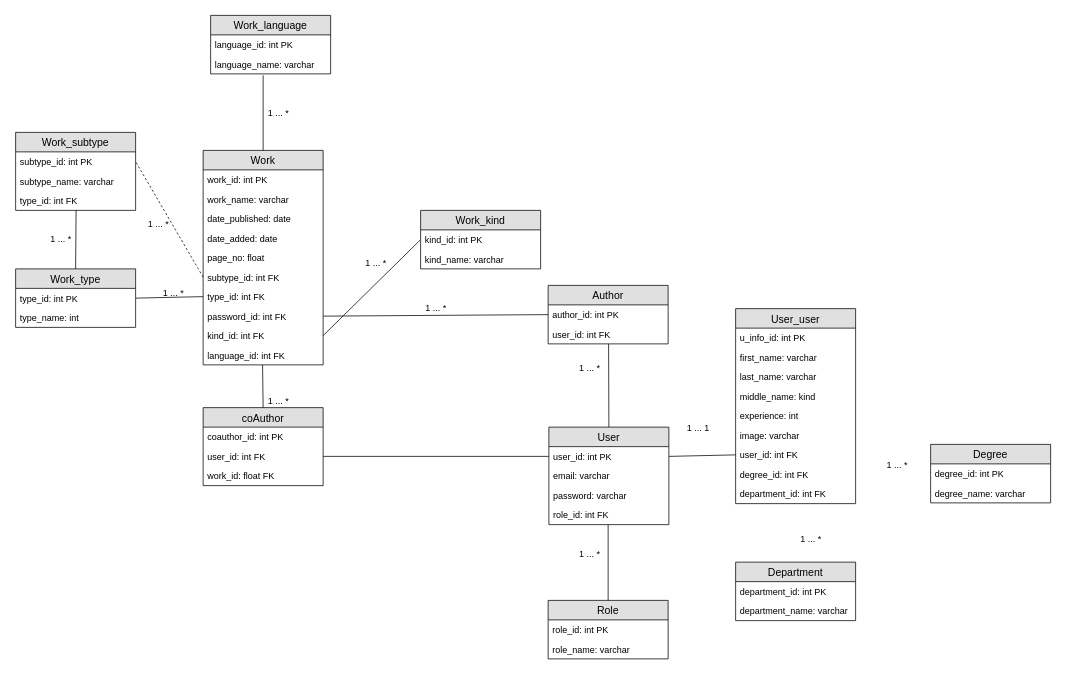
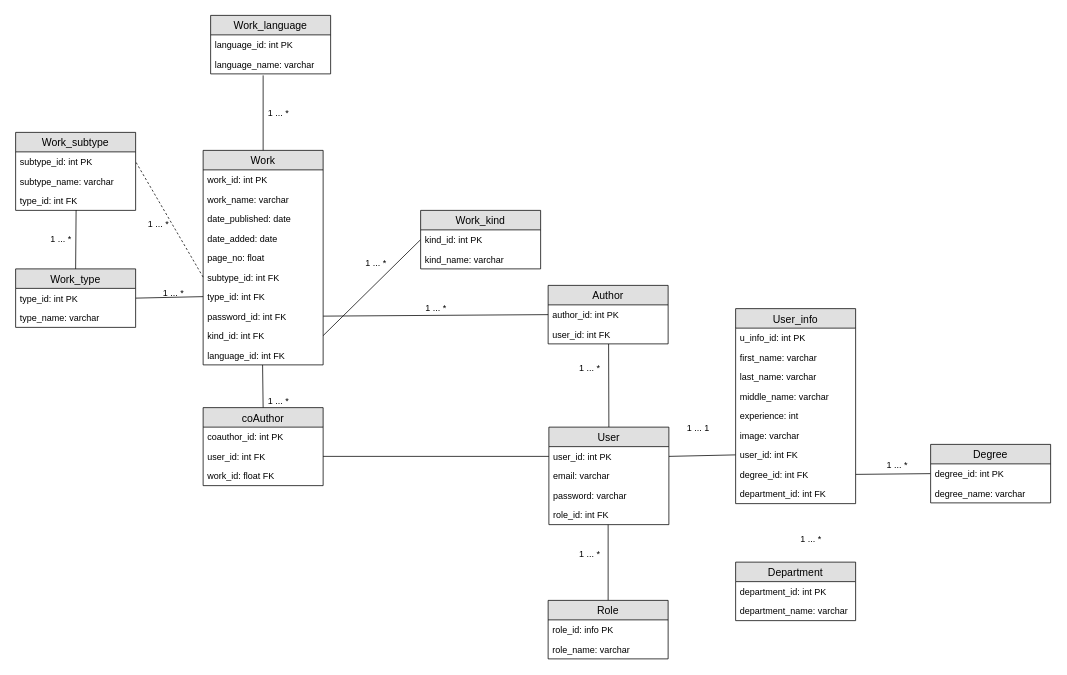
  <mxCell id="0" />
  <mxCell id="1" parent="0" />
  <mxCell id="2" value="" style="endArrow=none;html=1;entryX=0.5;entryY=0;entryDx=0;entryDy=0;" parent="1" edge="1" target="4"><mxGeometry width="50" height="50" relative="1" as="geometry"><mxPoint x="810" y="650" as="sourcePoint" /><mxPoint x="1393.52" y="515" as="targetPoint" /></mxGeometry></mxCell>
  <mxCell id="3" value="1 ... *" style="text;html=1;align=center;verticalAlign=middle;resizable=0;points=[];autosize=1;" parent="1" vertex="1"><mxGeometry x="765" y="728" width="40" height="20" as="geometry" /></mxCell>
  <mxCell id="4" value="Role" style="swimlane;fontStyle=0;childLayout=stackLayout;horizontal=1;startSize=26;fillColor=#e0e0e0;horizontalStack=0;resizeParent=1;resizeParentMax=0;resizeLast=0;collapsible=1;marginBottom=0;swimlaneFillColor=#ffffff;align=center;fontSize=14;" vertex="1" parent="1"><mxGeometry x="730" y="800" width="160" height="78" as="geometry" /></mxCell>
- <mxCell id="5" value="role_id: int PK" style="text;strokeColor=none;fillColor=none;spacingLeft=4;spacingRight=4;overflow=hidden;rotatable=0;points=[[0,0.5],[1,0.5]];portConstraint=eastwest;fontSize=12;" vertex="1" parent="4"><mxGeometry y="26" width="160" height="26" as="geometry" /></mxCell>
+ <mxCell id="5" value="role_id: info PK" style="text;strokeColor=none;fillColor=none;spacingLeft=4;spacingRight=4;overflow=hidden;rotatable=0;points=[[0,0.5],[1,0.5]];portConstraint=eastwest;fontSize=12;" vertex="1" parent="4"><mxGeometry y="26" width="160" height="26" as="geometry" /></mxCell>
  <mxCell id="6" value="role_name: varchar" style="text;strokeColor=none;fillColor=none;spacingLeft=4;spacingRight=4;overflow=hidden;rotatable=0;points=[[0,0.5],[1,0.5]];portConstraint=eastwest;fontSize=12;" vertex="1" parent="4"><mxGeometry y="52" width="160" height="26" as="geometry" /></mxCell>
  <mxCell id="7" value="" style="endArrow=none;html=1;entryX=1;entryY=0.5;entryDx=0;entryDy=0;exitX=0;exitY=0.5;exitDx=0;exitDy=0;" edge="1" parent="1" source="49" target="38"><mxGeometry width="50" height="50" relative="1" as="geometry"><mxPoint x="820" y="660" as="sourcePoint" /><mxPoint x="820" y="810" as="targetPoint" /></mxGeometry></mxCell>
  <mxCell id="8" value="1 ... 1" style="text;html=1;align=center;verticalAlign=middle;resizable=0;points=[];autosize=1;" vertex="1" parent="1"><mxGeometry x="905" y="560" width="50" height="20" as="geometry" /></mxCell>
+ <mxCell id="9" value="" style="endArrow=none;html=1;entryX=1;entryY=0.5;entryDx=0;entryDy=0;exitX=0;exitY=0.5;exitDx=0;exitDy=0;" edge="1" parent="1" source="56" target="50"><mxGeometry width="50" height="50" relative="1" as="geometry"><mxPoint x="1280" y="576" as="sourcePoint" /><mxPoint x="1190" y="575" as="targetPoint" /></mxGeometry></mxCell>
  <mxCell id="10" value="1 ... *" style="text;html=1;align=center;verticalAlign=middle;resizable=0;points=[];autosize=1;" vertex="1" parent="1"><mxGeometry x="1175" y="610" width="40" height="20" as="geometry" /></mxCell>
  <mxCell id="11" value="1 ... *" style="text;html=1;align=center;verticalAlign=middle;resizable=0;points=[];autosize=1;" vertex="1" parent="1"><mxGeometry x="1060" y="708" width="40" height="20" as="geometry" /></mxCell>
  <mxCell id="12" value="" style="endArrow=none;html=1;entryX=0.504;entryY=0.98;entryDx=0;entryDy=0;exitX=0.5;exitY=0;exitDx=0;exitDy=0;entryPerimeter=0;" edge="1" parent="1" source="37" target="16"><mxGeometry width="50" height="50" relative="1" as="geometry"><mxPoint x="730" y="621" as="sourcePoint" /><mxPoint x="640" y="620" as="targetPoint" /></mxGeometry></mxCell>
  <mxCell id="13" value="1 ... *" style="text;html=1;align=center;verticalAlign=middle;resizable=0;points=[];autosize=1;" vertex="1" parent="1"><mxGeometry x="765" y="480" width="40" height="20" as="geometry" /></mxCell>
  <mxCell id="14" value="Author" style="swimlane;fontStyle=0;childLayout=stackLayout;horizontal=1;startSize=26;fillColor=#e0e0e0;horizontalStack=0;resizeParent=1;resizeParentMax=0;resizeLast=0;collapsible=1;marginBottom=0;swimlaneFillColor=#ffffff;align=center;fontSize=14;" parent="1" vertex="1"><mxGeometry x="730" y="380" width="160" height="78" as="geometry" /></mxCell>
  <mxCell id="15" value="author_id: int PK" style="text;strokeColor=none;fillColor=none;spacingLeft=4;spacingRight=4;overflow=hidden;rotatable=0;points=[[0,0.5],[1,0.5]];portConstraint=eastwest;fontSize=12;" parent="14" vertex="1"><mxGeometry y="26" width="160" height="26" as="geometry" /></mxCell>
  <mxCell id="16" value="user_id: int FK" style="text;strokeColor=none;fillColor=none;spacingLeft=4;spacingRight=4;overflow=hidden;rotatable=0;points=[[0,0.5],[1,0.5]];portConstraint=eastwest;fontSize=12;" parent="14" vertex="1"><mxGeometry y="52" width="160" height="26" as="geometry" /></mxCell>
  <mxCell id="17" value="" style="endArrow=none;html=1;entryX=1;entryY=0.5;entryDx=0;entryDy=0;exitX=0;exitY=0.5;exitDx=0;exitDy=0;" edge="1" parent="1" source="15" target="27"><mxGeometry width="50" height="50" relative="1" as="geometry"><mxPoint x="990" y="575" as="sourcePoint" /><mxPoint x="900" y="574" as="targetPoint" /></mxGeometry></mxCell>
  <mxCell id="18" value="1 ... *" style="text;html=1;align=center;verticalAlign=middle;resizable=0;points=[];autosize=1;" vertex="1" parent="1"><mxGeometry x="560" y="400" width="40" height="20" as="geometry" /></mxCell>
  <mxCell id="19" value="Work" style="swimlane;fontStyle=0;childLayout=stackLayout;horizontal=1;startSize=26;fillColor=#e0e0e0;horizontalStack=0;resizeParent=1;resizeParentMax=0;resizeLast=0;collapsible=1;marginBottom=0;swimlaneFillColor=#ffffff;align=center;fontSize=14;" vertex="1" parent="1"><mxGeometry x="270" y="200" width="160" height="286" as="geometry" /></mxCell>
  <mxCell id="20" value="work_id: int PK" style="text;strokeColor=none;fillColor=none;spacingLeft=4;spacingRight=4;overflow=hidden;rotatable=0;points=[[0,0.5],[1,0.5]];portConstraint=eastwest;fontSize=12;" vertex="1" parent="19"><mxGeometry y="26" width="160" height="26" as="geometry" /></mxCell>
  <mxCell id="21" value="work_name: varchar" style="text;strokeColor=none;fillColor=none;spacingLeft=4;spacingRight=4;overflow=hidden;rotatable=0;points=[[0,0.5],[1,0.5]];portConstraint=eastwest;fontSize=12;" vertex="1" parent="19"><mxGeometry y="52" width="160" height="26" as="geometry" /></mxCell>
  <mxCell id="22" value="date_published: date" style="text;strokeColor=none;fillColor=none;spacingLeft=4;spacingRight=4;overflow=hidden;rotatable=0;points=[[0,0.5],[1,0.5]];portConstraint=eastwest;fontSize=12;" vertex="1" parent="19"><mxGeometry y="78" width="160" height="26" as="geometry" /></mxCell>
  <mxCell id="23" value="date_added: date" style="text;strokeColor=none;fillColor=none;spacingLeft=4;spacingRight=4;overflow=hidden;rotatable=0;points=[[0,0.5],[1,0.5]];portConstraint=eastwest;fontSize=12;" vertex="1" parent="19"><mxGeometry y="104" width="160" height="26" as="geometry" /></mxCell>
  <mxCell id="24" value="page_no: float" style="text;strokeColor=none;fillColor=none;spacingLeft=4;spacingRight=4;overflow=hidden;rotatable=0;points=[[0,0.5],[1,0.5]];portConstraint=eastwest;fontSize=12;" vertex="1" parent="19"><mxGeometry y="130" width="160" height="26" as="geometry" /></mxCell>
  <mxCell id="25" value="subtype_id: int FK" style="text;strokeColor=none;fillColor=none;spacingLeft=4;spacingRight=4;overflow=hidden;rotatable=0;points=[[0,0.5],[1,0.5]];portConstraint=eastwest;fontSize=12;" vertex="1" parent="19"><mxGeometry y="156" width="160" height="26" as="geometry" /></mxCell>
  <mxCell id="26" value="type_id: int FK" style="text;strokeColor=none;fillColor=none;spacingLeft=4;spacingRight=4;overflow=hidden;rotatable=0;points=[[0,0.5],[1,0.5]];portConstraint=eastwest;fontSize=12;" vertex="1" parent="19"><mxGeometry y="182" width="160" height="26" as="geometry" /></mxCell>
  <mxCell id="27" value="password_id: int FK" style="text;strokeColor=none;fillColor=none;spacingLeft=4;spacingRight=4;overflow=hidden;rotatable=0;points=[[0,0.5],[1,0.5]];portConstraint=eastwest;fontSize=12;" vertex="1" parent="19"><mxGeometry y="208" width="160" height="26" as="geometry" /></mxCell>
  <mxCell id="28" value="kind_id: int FK" style="text;strokeColor=none;fillColor=none;spacingLeft=4;spacingRight=4;overflow=hidden;rotatable=0;points=[[0,0.5],[1,0.5]];portConstraint=eastwest;fontSize=12;" vertex="1" parent="19"><mxGeometry y="234" width="160" height="26" as="geometry" /></mxCell>
  <mxCell id="29" value="language_id: int FK" style="text;strokeColor=none;fillColor=none;spacingLeft=4;spacingRight=4;overflow=hidden;rotatable=0;points=[[0,0.5],[1,0.5]];portConstraint=eastwest;fontSize=12;" vertex="1" parent="19"><mxGeometry y="260" width="160" height="26" as="geometry" /></mxCell>
  <mxCell id="30" value="" style="endArrow=none;html=1;entryX=0.408;entryY=1.005;entryDx=0;entryDy=0;entryPerimeter=0;exitX=0.5;exitY=0;exitDx=0;exitDy=0;" edge="1" parent="1" source="31"><mxGeometry width="50" height="50" relative="1" as="geometry"><mxPoint x="349" y="570" as="sourcePoint" /><mxPoint x="349.28" y="486.13" as="targetPoint" /></mxGeometry></mxCell>
  <mxCell id="31" value="coAuthor" style="swimlane;fontStyle=0;childLayout=stackLayout;horizontal=1;startSize=26;fillColor=#e0e0e0;horizontalStack=0;resizeParent=1;resizeParentMax=0;resizeLast=0;collapsible=1;marginBottom=0;swimlaneFillColor=#ffffff;align=center;fontSize=14;" vertex="1" parent="1"><mxGeometry x="270" y="543" width="160" height="104" as="geometry" /></mxCell>
  <mxCell id="32" value="coauthor_id: int PK" style="text;strokeColor=none;fillColor=none;spacingLeft=4;spacingRight=4;overflow=hidden;rotatable=0;points=[[0,0.5],[1,0.5]];portConstraint=eastwest;fontSize=12;" vertex="1" parent="31"><mxGeometry y="26" width="160" height="26" as="geometry" /></mxCell>
  <mxCell id="33" value="user_id: int FK" style="text;strokeColor=none;fillColor=none;spacingLeft=4;spacingRight=4;overflow=hidden;rotatable=0;points=[[0,0.5],[1,0.5]];portConstraint=eastwest;fontSize=12;" vertex="1" parent="31"><mxGeometry y="52" width="160" height="26" as="geometry" /></mxCell>
  <mxCell id="34" value="work_id: float FK" style="text;strokeColor=none;fillColor=none;spacingLeft=4;spacingRight=4;overflow=hidden;rotatable=0;points=[[0,0.5],[1,0.5]];portConstraint=eastwest;fontSize=12;" vertex="1" parent="31"><mxGeometry y="78" width="160" height="26" as="geometry" /></mxCell>
  <mxCell id="35" value="1 ... *" style="text;html=1;align=center;verticalAlign=middle;resizable=0;points=[];autosize=1;" vertex="1" parent="1"><mxGeometry x="350" y="525" width="40" height="20" as="geometry" /></mxCell>
  <mxCell id="36" value="" style="endArrow=none;html=1;entryX=1;entryY=0.5;entryDx=0;entryDy=0;exitX=0;exitY=0.5;exitDx=0;exitDy=0;" edge="1" parent="1" source="38" target="33"><mxGeometry width="50" height="50" relative="1" as="geometry"><mxPoint x="720" y="609" as="sourcePoint" /><mxPoint x="420" y="611" as="targetPoint" /></mxGeometry></mxCell>
  <mxCell id="37" value="User" style="swimlane;fontStyle=0;childLayout=stackLayout;horizontal=1;startSize=26;fillColor=#e0e0e0;horizontalStack=0;resizeParent=1;resizeParentMax=0;resizeLast=0;collapsible=1;marginBottom=0;swimlaneFillColor=#ffffff;align=center;fontSize=14;" parent="1" vertex="1"><mxGeometry x="731" y="569" width="160" height="130" as="geometry" /></mxCell>
  <mxCell id="38" value="user_id: int PK" style="text;strokeColor=none;fillColor=none;spacingLeft=4;spacingRight=4;overflow=hidden;rotatable=0;points=[[0,0.5],[1,0.5]];portConstraint=eastwest;fontSize=12;" parent="37" vertex="1"><mxGeometry y="26" width="160" height="26" as="geometry" /></mxCell>
  <mxCell id="39" value="email: varchar" style="text;strokeColor=none;fillColor=none;spacingLeft=4;spacingRight=4;overflow=hidden;rotatable=0;points=[[0,0.5],[1,0.5]];portConstraint=eastwest;fontSize=12;" parent="37" vertex="1"><mxGeometry y="52" width="160" height="26" as="geometry" /></mxCell>
  <mxCell id="40" value="password: varchar" style="text;strokeColor=none;fillColor=none;spacingLeft=4;spacingRight=4;overflow=hidden;rotatable=0;points=[[0,0.5],[1,0.5]];portConstraint=eastwest;fontSize=12;" vertex="1" parent="37"><mxGeometry y="78" width="160" height="26" as="geometry" /></mxCell>
  <mxCell id="41" value="role_id: int FK" style="text;strokeColor=none;fillColor=none;spacingLeft=4;spacingRight=4;overflow=hidden;rotatable=0;points=[[0,0.5],[1,0.5]];portConstraint=eastwest;fontSize=12;" vertex="1" parent="37"><mxGeometry y="104" width="160" height="26" as="geometry" /></mxCell>
- <mxCell id="42" value="User_user" style="swimlane;fontStyle=0;childLayout=stackLayout;horizontal=1;startSize=26;fillColor=#e0e0e0;horizontalStack=0;resizeParent=1;resizeParentMax=0;resizeLast=0;collapsible=1;marginBottom=0;swimlaneFillColor=#ffffff;align=center;fontSize=14;" vertex="1" parent="1"><mxGeometry x="980" y="411" width="160" height="260" as="geometry" /></mxCell>
+ <mxCell id="42" value="User_info" style="swimlane;fontStyle=0;childLayout=stackLayout;horizontal=1;startSize=26;fillColor=#e0e0e0;horizontalStack=0;resizeParent=1;resizeParentMax=0;resizeLast=0;collapsible=1;marginBottom=0;swimlaneFillColor=#ffffff;align=center;fontSize=14;" vertex="1" parent="1"><mxGeometry x="980" y="411" width="160" height="260" as="geometry" /></mxCell>
  <mxCell id="43" value="u_info_id: int PK" style="text;strokeColor=none;fillColor=none;spacingLeft=4;spacingRight=4;overflow=hidden;rotatable=0;points=[[0,0.5],[1,0.5]];portConstraint=eastwest;fontSize=12;" vertex="1" parent="42"><mxGeometry y="26" width="160" height="26" as="geometry" /></mxCell>
  <mxCell id="44" value="first_name: varchar" style="text;strokeColor=none;fillColor=none;spacingLeft=4;spacingRight=4;overflow=hidden;rotatable=0;points=[[0,0.5],[1,0.5]];portConstraint=eastwest;fontSize=12;" vertex="1" parent="42"><mxGeometry y="52" width="160" height="26" as="geometry" /></mxCell>
  <mxCell id="45" value="last_name: varchar" style="text;strokeColor=none;fillColor=none;spacingLeft=4;spacingRight=4;overflow=hidden;rotatable=0;points=[[0,0.5],[1,0.5]];portConstraint=eastwest;fontSize=12;" vertex="1" parent="42"><mxGeometry y="78" width="160" height="26" as="geometry" /></mxCell>
- <mxCell id="46" value="middle_name: kind" style="text;strokeColor=none;fillColor=none;spacingLeft=4;spacingRight=4;overflow=hidden;rotatable=0;points=[[0,0.5],[1,0.5]];portConstraint=eastwest;fontSize=12;" vertex="1" parent="42"><mxGeometry y="104" width="160" height="26" as="geometry" /></mxCell>
+ <mxCell id="46" value="middle_name: varchar" style="text;strokeColor=none;fillColor=none;spacingLeft=4;spacingRight=4;overflow=hidden;rotatable=0;points=[[0,0.5],[1,0.5]];portConstraint=eastwest;fontSize=12;" vertex="1" parent="42"><mxGeometry y="104" width="160" height="26" as="geometry" /></mxCell>
  <mxCell id="47" value="experience: int" style="text;strokeColor=none;fillColor=none;spacingLeft=4;spacingRight=4;overflow=hidden;rotatable=0;points=[[0,0.5],[1,0.5]];portConstraint=eastwest;fontSize=12;" vertex="1" parent="42"><mxGeometry y="130" width="160" height="26" as="geometry" /></mxCell>
  <mxCell id="48" value="image: varchar" style="text;strokeColor=none;fillColor=none;spacingLeft=4;spacingRight=4;overflow=hidden;rotatable=0;points=[[0,0.5],[1,0.5]];portConstraint=eastwest;fontSize=12;" vertex="1" parent="42"><mxGeometry y="156" width="160" height="26" as="geometry" /></mxCell>
  <mxCell id="49" value="user_id: int FK" style="text;strokeColor=none;fillColor=none;spacingLeft=4;spacingRight=4;overflow=hidden;rotatable=0;points=[[0,0.5],[1,0.5]];portConstraint=eastwest;fontSize=12;" vertex="1" parent="42"><mxGeometry y="182" width="160" height="26" as="geometry" /></mxCell>
  <mxCell id="50" value="degree_id: int FK" style="text;strokeColor=none;fillColor=none;spacingLeft=4;spacingRight=4;overflow=hidden;rotatable=0;points=[[0,0.5],[1,0.5]];portConstraint=eastwest;fontSize=12;" vertex="1" parent="42"><mxGeometry y="208" width="160" height="26" as="geometry" /></mxCell>
  <mxCell id="51" value="department_id: int FK" style="text;strokeColor=none;fillColor=none;spacingLeft=4;spacingRight=4;overflow=hidden;rotatable=0;points=[[0,0.5],[1,0.5]];portConstraint=eastwest;fontSize=12;" vertex="1" parent="42"><mxGeometry y="234" width="160" height="26" as="geometry" /></mxCell>
  <mxCell id="52" value="Department" style="swimlane;fontStyle=0;childLayout=stackLayout;horizontal=1;startSize=26;fillColor=#e0e0e0;horizontalStack=0;resizeParent=1;resizeParentMax=0;resizeLast=0;collapsible=1;marginBottom=0;swimlaneFillColor=#ffffff;align=center;fontSize=14;" parent="1" vertex="1"><mxGeometry x="980" y="749" width="160" height="78" as="geometry" /></mxCell>
  <mxCell id="53" value="department_id: int PK" style="text;strokeColor=none;fillColor=none;spacingLeft=4;spacingRight=4;overflow=hidden;rotatable=0;points=[[0,0.5],[1,0.5]];portConstraint=eastwest;fontSize=12;" parent="52" vertex="1"><mxGeometry y="26" width="160" height="26" as="geometry" /></mxCell>
  <mxCell id="54" value="department_name: varchar" style="text;strokeColor=none;fillColor=none;spacingLeft=4;spacingRight=4;overflow=hidden;rotatable=0;points=[[0,0.5],[1,0.5]];portConstraint=eastwest;fontSize=12;" vertex="1" parent="52"><mxGeometry y="52" width="160" height="26" as="geometry" /></mxCell>
  <mxCell id="55" value="Degree" style="swimlane;fontStyle=0;childLayout=stackLayout;horizontal=1;startSize=26;fillColor=#e0e0e0;horizontalStack=0;resizeParent=1;resizeParentMax=0;resizeLast=0;collapsible=1;marginBottom=0;swimlaneFillColor=#ffffff;align=center;fontSize=14;" parent="1" vertex="1"><mxGeometry x="1240" y="592" width="160" height="78" as="geometry" /></mxCell>
  <mxCell id="56" value="degree_id: int PK" style="text;strokeColor=none;fillColor=none;spacingLeft=4;spacingRight=4;overflow=hidden;rotatable=0;points=[[0,0.5],[1,0.5]];portConstraint=eastwest;fontSize=12;" parent="55" vertex="1"><mxGeometry y="26" width="160" height="26" as="geometry" /></mxCell>
  <mxCell id="57" value="degree_name: varchar" style="text;strokeColor=none;fillColor=none;spacingLeft=4;spacingRight=4;overflow=hidden;rotatable=0;points=[[0,0.5],[1,0.5]];portConstraint=eastwest;fontSize=12;" parent="55" vertex="1"><mxGeometry y="52" width="160" height="26" as="geometry" /></mxCell>
  <mxCell id="58" value="" style="endArrow=none;html=1;entryX=0.5;entryY=0;entryDx=0;entryDy=0;" edge="1" parent="1" target="19"><mxGeometry width="50" height="50" relative="1" as="geometry"><mxPoint x="350" y="100" as="sourcePoint" /><mxPoint x="440" y="431" as="targetPoint" /></mxGeometry></mxCell>
  <mxCell id="59" value="Work_language" style="swimlane;fontStyle=0;childLayout=stackLayout;horizontal=1;startSize=26;fillColor=#e0e0e0;horizontalStack=0;resizeParent=1;resizeParentMax=0;resizeLast=0;collapsible=1;marginBottom=0;swimlaneFillColor=#ffffff;align=center;fontSize=14;" vertex="1" parent="1"><mxGeometry x="280" y="20" width="160" height="78" as="geometry" /></mxCell>
  <mxCell id="60" value="language_id: int PK" style="text;strokeColor=none;fillColor=none;spacingLeft=4;spacingRight=4;overflow=hidden;rotatable=0;points=[[0,0.5],[1,0.5]];portConstraint=eastwest;fontSize=12;" vertex="1" parent="59"><mxGeometry y="26" width="160" height="26" as="geometry" /></mxCell>
  <mxCell id="61" value="language_name: varchar" style="text;strokeColor=none;fillColor=none;spacingLeft=4;spacingRight=4;overflow=hidden;rotatable=0;points=[[0,0.5],[1,0.5]];portConstraint=eastwest;fontSize=12;" vertex="1" parent="59"><mxGeometry y="52" width="160" height="26" as="geometry" /></mxCell>
  <mxCell id="62" value="1 ... *" style="text;html=1;align=center;verticalAlign=middle;resizable=0;points=[];autosize=1;" vertex="1" parent="1"><mxGeometry x="350" y="140" width="40" height="20" as="geometry" /></mxCell>
  <mxCell id="63" value="" style="endArrow=none;html=1;entryX=1;entryY=0.5;entryDx=0;entryDy=0;exitX=0;exitY=0.5;exitDx=0;exitDy=0;" edge="1" parent="1" source="65" target="28"><mxGeometry width="50" height="50" relative="1" as="geometry"><mxPoint x="740" y="429" as="sourcePoint" /><mxPoint x="440" y="431" as="targetPoint" /></mxGeometry></mxCell>
  <mxCell id="64" value="Work_kind" style="swimlane;fontStyle=0;childLayout=stackLayout;horizontal=1;startSize=26;fillColor=#e0e0e0;horizontalStack=0;resizeParent=1;resizeParentMax=0;resizeLast=0;collapsible=1;marginBottom=0;swimlaneFillColor=#ffffff;align=center;fontSize=14;" vertex="1" parent="1"><mxGeometry x="560" y="280" width="160" height="78" as="geometry" /></mxCell>
  <mxCell id="65" value="kind_id: int PK" style="text;strokeColor=none;fillColor=none;spacingLeft=4;spacingRight=4;overflow=hidden;rotatable=0;points=[[0,0.5],[1,0.5]];portConstraint=eastwest;fontSize=12;" vertex="1" parent="64"><mxGeometry y="26" width="160" height="26" as="geometry" /></mxCell>
  <mxCell id="66" value="kind_name: varchar" style="text;strokeColor=none;fillColor=none;spacingLeft=4;spacingRight=4;overflow=hidden;rotatable=0;points=[[0,0.5],[1,0.5]];portConstraint=eastwest;fontSize=12;" vertex="1" parent="64"><mxGeometry y="52" width="160" height="26" as="geometry" /></mxCell>
  <mxCell id="67" value="1 ... *" style="text;html=1;align=center;verticalAlign=middle;resizable=0;points=[];autosize=1;" vertex="1" parent="1"><mxGeometry x="480" y="340" width="40" height="20" as="geometry" /></mxCell>
  <mxCell id="68" value="" style="endArrow=none;html=1;entryX=1;entryY=0.5;entryDx=0;entryDy=0;exitX=0;exitY=0.5;exitDx=0;exitDy=0;dashed=1;" edge="1" parent="1" source="25" target="74"><mxGeometry width="50" height="50" relative="1" as="geometry"><mxPoint x="740" y="429" as="sourcePoint" /><mxPoint x="440" y="431" as="targetPoint" /></mxGeometry></mxCell>
  <mxCell id="69" value="" style="endArrow=none;html=1;entryX=1;entryY=0.5;entryDx=0;entryDy=0;exitX=0;exitY=0.5;exitDx=0;exitDy=0;" edge="1" parent="1" source="26" target="71"><mxGeometry width="50" height="50" relative="1" as="geometry"><mxPoint x="280" y="379" as="sourcePoint" /><mxPoint x="190" y="259" as="targetPoint" /></mxGeometry></mxCell>
  <mxCell id="70" value="Work_type" style="swimlane;fontStyle=0;childLayout=stackLayout;horizontal=1;startSize=26;fillColor=#e0e0e0;horizontalStack=0;resizeParent=1;resizeParentMax=0;resizeLast=0;collapsible=1;marginBottom=0;swimlaneFillColor=#ffffff;align=center;fontSize=14;" vertex="1" parent="1"><mxGeometry x="20" y="358" width="160" height="78" as="geometry" /></mxCell>
  <mxCell id="71" value="type_id: int PK" style="text;strokeColor=none;fillColor=none;spacingLeft=4;spacingRight=4;overflow=hidden;rotatable=0;points=[[0,0.5],[1,0.5]];portConstraint=eastwest;fontSize=12;" vertex="1" parent="70"><mxGeometry y="26" width="160" height="26" as="geometry" /></mxCell>
- <mxCell id="72" value="type_name: int" style="text;strokeColor=none;fillColor=none;spacingLeft=4;spacingRight=4;overflow=hidden;rotatable=0;points=[[0,0.5],[1,0.5]];portConstraint=eastwest;fontSize=12;" vertex="1" parent="70"><mxGeometry y="52" width="160" height="26" as="geometry" /></mxCell>
+ <mxCell id="72" value="type_name: varchar" style="text;strokeColor=none;fillColor=none;spacingLeft=4;spacingRight=4;overflow=hidden;rotatable=0;points=[[0,0.5],[1,0.5]];portConstraint=eastwest;fontSize=12;" vertex="1" parent="70"><mxGeometry y="52" width="160" height="26" as="geometry" /></mxCell>
  <mxCell id="73" value="Work_subtype" style="swimlane;fontStyle=0;childLayout=stackLayout;horizontal=1;startSize=26;fillColor=#e0e0e0;horizontalStack=0;resizeParent=1;resizeParentMax=0;resizeLast=0;collapsible=1;marginBottom=0;swimlaneFillColor=#ffffff;align=center;fontSize=14;" vertex="1" parent="1"><mxGeometry x="20" y="176" width="160" height="104" as="geometry" /></mxCell>
  <mxCell id="74" value="subtype_id: int PK" style="text;strokeColor=none;fillColor=none;spacingLeft=4;spacingRight=4;overflow=hidden;rotatable=0;points=[[0,0.5],[1,0.5]];portConstraint=eastwest;fontSize=12;" vertex="1" parent="73"><mxGeometry y="26" width="160" height="26" as="geometry" /></mxCell>
  <mxCell id="75" value="subtype_name: varchar" style="text;strokeColor=none;fillColor=none;spacingLeft=4;spacingRight=4;overflow=hidden;rotatable=0;points=[[0,0.5],[1,0.5]];portConstraint=eastwest;fontSize=12;" vertex="1" parent="73"><mxGeometry y="52" width="160" height="26" as="geometry" /></mxCell>
  <mxCell id="76" value="type_id: int FK" style="text;strokeColor=none;fillColor=none;spacingLeft=4;spacingRight=4;overflow=hidden;rotatable=0;points=[[0,0.5],[1,0.5]];portConstraint=eastwest;fontSize=12;" vertex="1" parent="73"><mxGeometry y="78" width="160" height="26" as="geometry" /></mxCell>
  <mxCell id="77" value="" style="endArrow=none;html=1;entryX=0.504;entryY=0.987;entryDx=0;entryDy=0;exitX=0.5;exitY=0;exitDx=0;exitDy=0;entryPerimeter=0;" edge="1" parent="1" source="70" target="76"><mxGeometry width="50" height="50" relative="1" as="geometry"><mxPoint x="280" y="379" as="sourcePoint" /><mxPoint x="190" y="225" as="targetPoint" /></mxGeometry></mxCell>
  <mxCell id="78" value="1 ... *" style="text;html=1;align=center;verticalAlign=middle;resizable=0;points=[];autosize=1;" vertex="1" parent="1"><mxGeometry x="190" y="289" width="40" height="20" as="geometry" /></mxCell>
  <mxCell id="79" value="1 ... *" style="text;html=1;align=center;verticalAlign=middle;resizable=0;points=[];autosize=1;" vertex="1" parent="1"><mxGeometry x="210" y="380" width="40" height="20" as="geometry" /></mxCell>
  <mxCell id="80" value="1 ... *" style="text;html=1;align=center;verticalAlign=middle;resizable=0;points=[];autosize=1;" vertex="1" parent="1"><mxGeometry x="60" y="309" width="40" height="20" as="geometry" /></mxCell>
